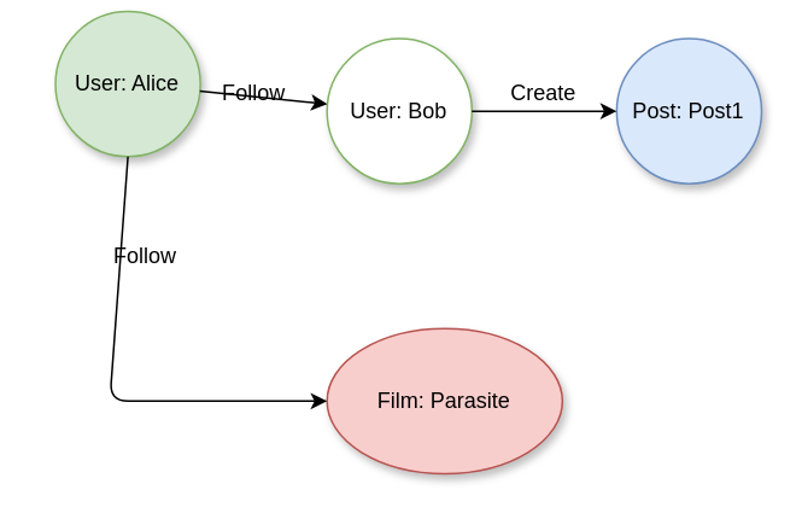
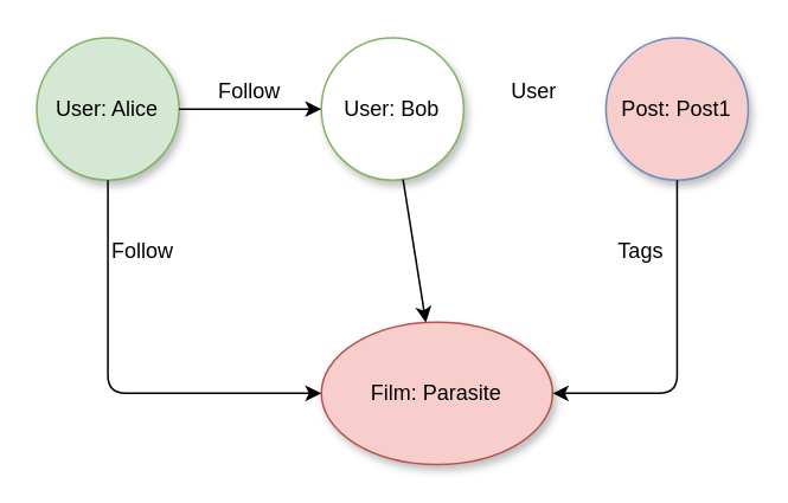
  <mxCell id="0" />
  <mxCell id="1" parent="0" />
- <mxCell id="2" value="User: Alice" style="ellipse;whiteSpace=wrap;html=1;aspect=fixed;fillColor=#d5e8d4;strokeColor=#82b366;shadow=1;" vertex="1" parent="1"><mxGeometry x="30.17" y="5.83" width="80" height="80" as="geometry" /></mxCell>
+ <mxCell id="2" value="User: Alice" style="ellipse;whiteSpace=wrap;html=1;aspect=fixed;fillColor=#d5e8d4;strokeColor=#82b366;shadow=1;" vertex="1" parent="1"><mxGeometry x="20.17" y="20.83" width="80" height="80" as="geometry" /></mxCell>
  <mxCell id="3" value="User: Bob" style="ellipse;whiteSpace=wrap;html=1;aspect=fixed;fillColor=#ffffff;strokeColor=#82b366;shadow=1;" vertex="1" parent="1"><mxGeometry x="180.17" y="20.83" width="80" height="80" as="geometry" /></mxCell>
- <mxCell id="4" value="Post: Post1" style="ellipse;whiteSpace=wrap;html=1;aspect=fixed;fillColor=#dae8fc;strokeColor=#6c8ebf;shadow=1;" vertex="1" parent="1"><mxGeometry x="340.17" y="20.83" width="80" height="80" as="geometry" /></mxCell>
+ <mxCell id="4" value="Post: Post1" style="ellipse;whiteSpace=wrap;html=1;aspect=fixed;fillColor=#f8cecc;strokeColor=#6c8ebf;shadow=1;" vertex="1" parent="1"><mxGeometry x="340.17" y="20.83" width="80" height="80" as="geometry" /></mxCell>
  <mxCell id="5" value="Film: Parasite" style="ellipse;whiteSpace=wrap;html=1;aspect=fixed;fillColor=#f8cecc;strokeColor=#b85450;shadow=1;" vertex="1" parent="1"><mxGeometry x="180.17" y="180.83" width="130" height="80" as="geometry" /></mxCell>
  <mxCell id="6" value="" style="endArrow=classic;html=1;" edge="1" parent="1" source="2" target="3"><mxGeometry width="50" height="50" relative="1" as="geometry"><mxPoint x="102.17" y="60.83" as="sourcePoint" /><mxPoint x="70.17" y="280.83" as="targetPoint" /></mxGeometry></mxCell>
- <mxCell id="7" value="" style="endArrow=classic;html=1;" edge="1" parent="1" source="3" target="4"><mxGeometry width="50" height="50" relative="1" as="geometry"><mxPoint x="260.17" y="60.33" as="sourcePoint" /><mxPoint x="338.17" y="60.83" as="targetPoint" /></mxGeometry></mxCell>
+ <mxCell id="7" value="" style="endArrow=classic;html=1;" edge="1" parent="1" source="3" target="5"><mxGeometry width="50" height="50" relative="1" as="geometry"><mxPoint x="260.17" y="60.33" as="sourcePoint" /><mxPoint x="338.17" y="60.83" as="targetPoint" /></mxGeometry></mxCell>
  <mxCell id="8" value="" style="endArrow=classic;html=1;exitX=0.5;exitY=1;exitDx=0;exitDy=0;entryX=0;entryY=0.5;entryDx=0;entryDy=0;" edge="1" parent="1" source="2" target="5"><mxGeometry width="50" height="50" relative="1" as="geometry"><mxPoint x="80.17" y="160.83" as="sourcePoint" /><mxPoint x="130.17" y="110.83" as="targetPoint" /><Array as="points"><mxPoint x="60.17" y="220.83" /></Array></mxGeometry></mxCell>
+ <mxCell id="9" value="" style="endArrow=classic;html=1;exitX=0.5;exitY=1;exitDx=0;exitDy=0;entryX=1;entryY=0.5;entryDx=0;entryDy=0;" edge="1" parent="1" source="4" target="5"><mxGeometry width="50" height="50" relative="1" as="geometry"><mxPoint x="330.17" y="170.83" as="sourcePoint" /><mxPoint x="380.17" y="120.83" as="targetPoint" /><Array as="points"><mxPoint x="380.17" y="220.83" /></Array></mxGeometry></mxCell>
  <mxCell id="10" value="Follow" style="text;html=1;strokeColor=none;fillColor=none;align=center;verticalAlign=middle;whiteSpace=wrap;rounded=0;" vertex="1" parent="1"><mxGeometry x="120.17" y="40.83" width="40" height="20" as="geometry" /></mxCell>
- <mxCell id="11" value="Create" style="text;html=1;strokeColor=none;fillColor=none;align=center;verticalAlign=middle;whiteSpace=wrap;rounded=0;" vertex="1" parent="1"><mxGeometry x="280.17" y="40.83" width="40" height="20" as="geometry" /></mxCell>
+ <mxCell id="11" value="User" style="text;html=1;strokeColor=none;fillColor=none;align=center;verticalAlign=middle;whiteSpace=wrap;rounded=0;" vertex="1" parent="1"><mxGeometry x="280.17" y="40.83" width="40" height="20" as="geometry" /></mxCell>
+ <mxCell id="12" value="Tags" style="text;html=1;strokeColor=none;fillColor=none;align=center;verticalAlign=middle;whiteSpace=wrap;rounded=0;" vertex="1" parent="1"><mxGeometry x="340.17" y="130.83" width="40" height="20" as="geometry" /></mxCell>
  <mxCell id="13" value="Follow" style="text;html=1;strokeColor=none;fillColor=none;align=center;verticalAlign=middle;whiteSpace=wrap;rounded=0;" vertex="1" parent="1"><mxGeometry x="60.17" y="130.83" width="40" height="20" as="geometry" /></mxCell>
